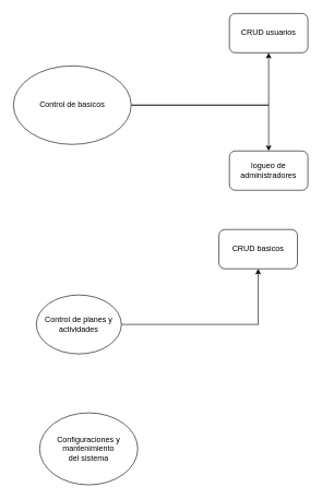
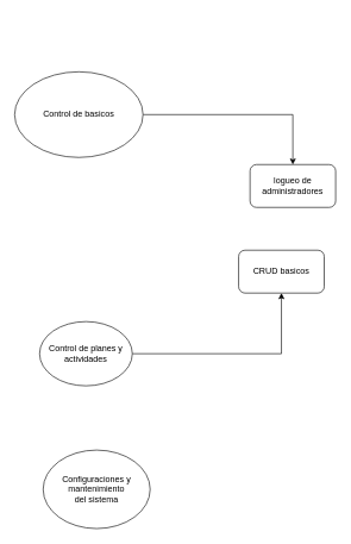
  <mxCell id="0" />
  <mxCell id="1" parent="0" />
- <mxCell id="2" style="edgeStyle=orthogonalEdgeStyle;rounded=0;orthogonalLoop=1;jettySize=auto;html=1;" edge="1" parent="1" source="4" target="5"><mxGeometry relative="1" as="geometry" /></mxCell>
  <mxCell id="3" style="edgeStyle=orthogonalEdgeStyle;rounded=0;orthogonalLoop=1;jettySize=auto;html=1;" edge="1" parent="1" source="4" target="6"><mxGeometry relative="1" as="geometry" /></mxCell>
  <mxCell id="4" value="Control de basicos" style="ellipse;whiteSpace=wrap;html=1;" vertex="1" parent="1"><mxGeometry x="20" y="100" width="180" height="120" as="geometry" /></mxCell>
- <mxCell id="5" value="CRUD usuarios" style="rounded=1;whiteSpace=wrap;html=1;" vertex="1" parent="1"><mxGeometry x="350" y="20" width="120" height="60" as="geometry" /></mxCell>
  <mxCell id="6" value="logueo de administradores" style="rounded=1;whiteSpace=wrap;html=1;" vertex="1" parent="1"><mxGeometry x="350" y="230" width="120" height="60" as="geometry" /></mxCell>
  <mxCell id="7" style="edgeStyle=orthogonalEdgeStyle;rounded=0;orthogonalLoop=1;jettySize=auto;html=1;" edge="1" parent="1" source="8" target="9"><mxGeometry relative="1" as="geometry" /></mxCell>
  <mxCell id="8" value="Control de planes y actividades" style="ellipse;whiteSpace=wrap;html=1;" vertex="1" parent="1"><mxGeometry x="55" y="450" width="130" height="90" as="geometry" /></mxCell>
  <mxCell id="9" value="CRUD basicos" style="rounded=1;whiteSpace=wrap;html=1;" vertex="1" parent="1"><mxGeometry x="334" y="350" width="120" height="60" as="geometry" /></mxCell>
  <mxCell id="10" value="Configuraciones y mantenimiento&lt;br&gt;del sistema" style="ellipse;whiteSpace=wrap;html=1;" vertex="1" parent="1"><mxGeometry x="60" y="630" width="150" height="110" as="geometry" /></mxCell>
